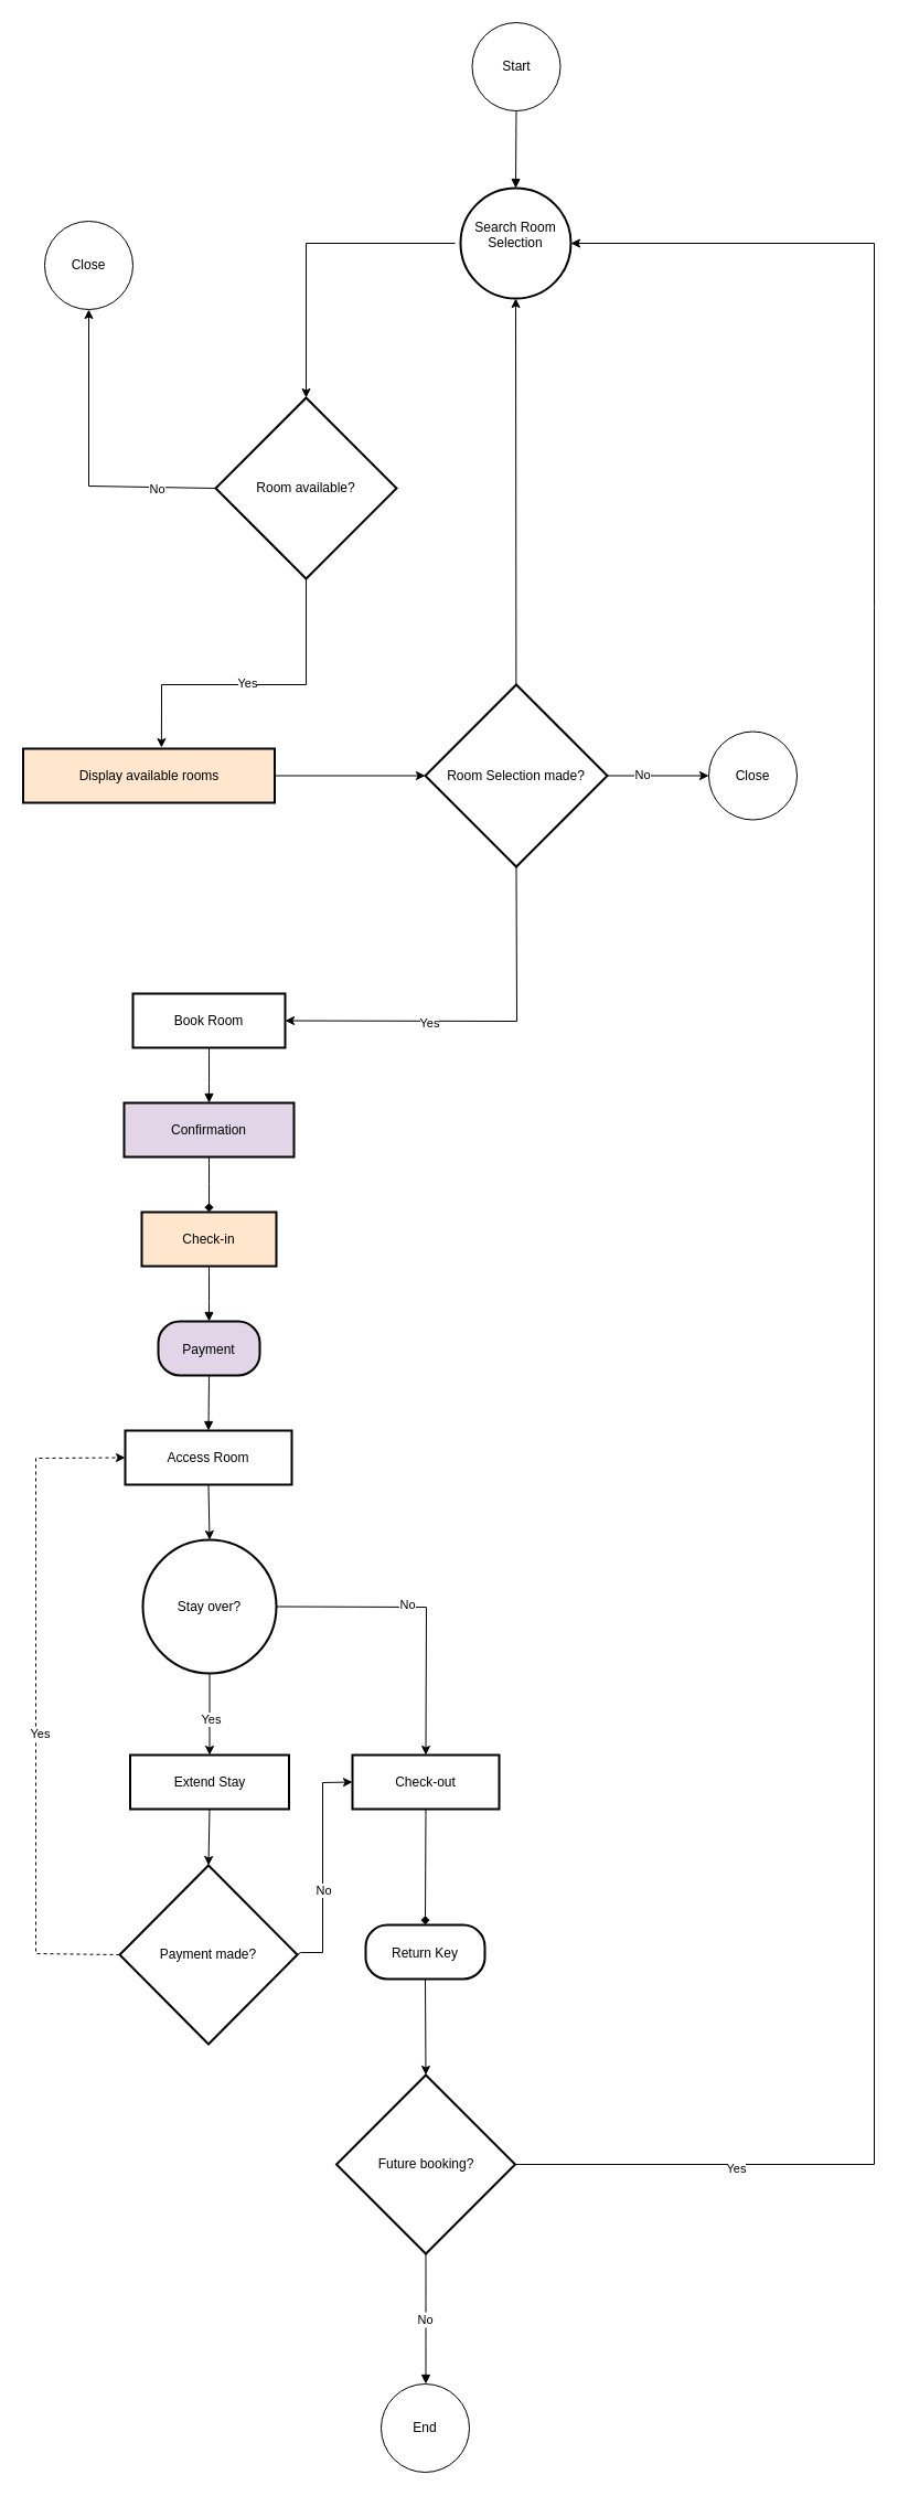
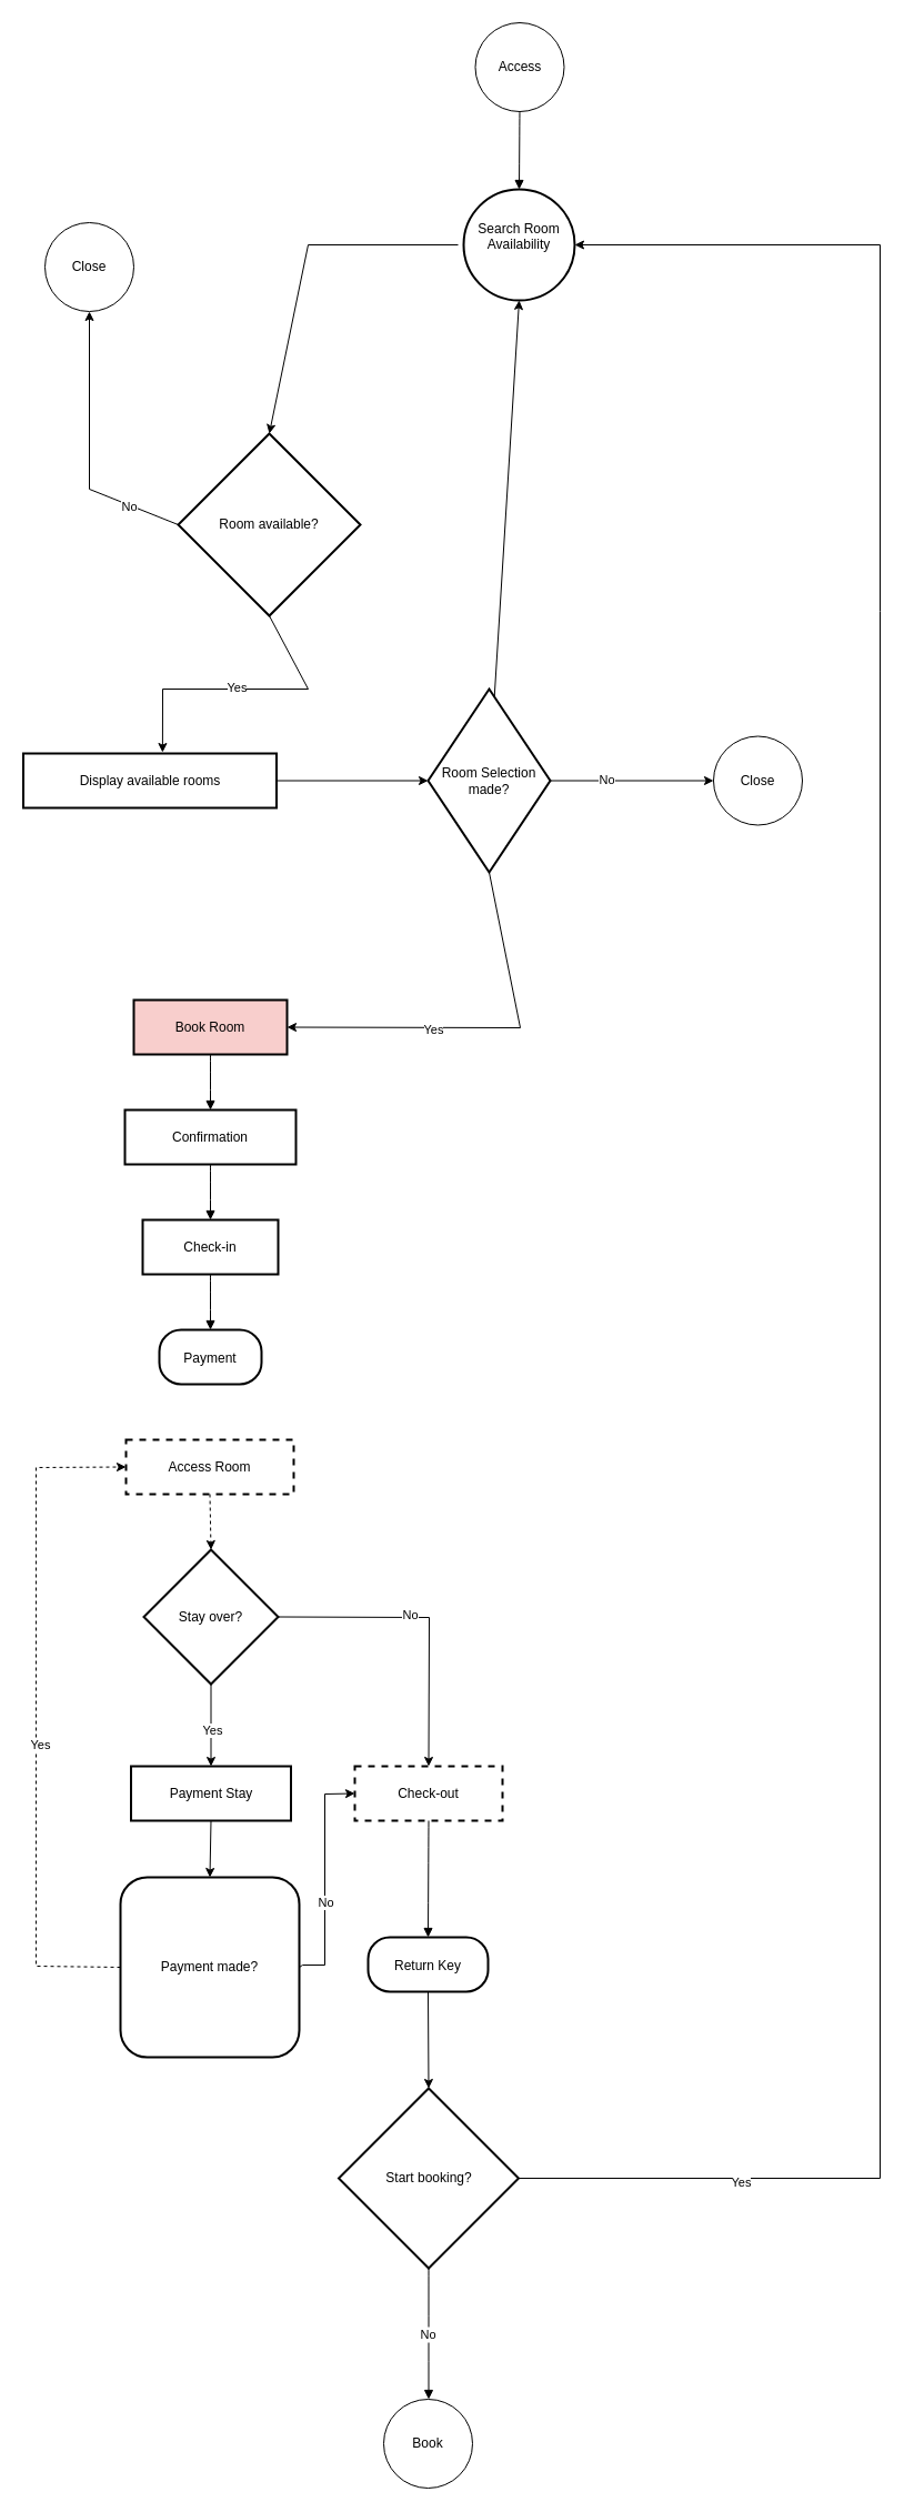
  <mxCell id="0" />
  <mxCell id="1" parent="0" />
- <mxCell id="2" value="Search Room&#10;Selection&#10;" style="ellipse;aspect=fixed;strokeWidth=2;whiteSpace=wrap;" parent="1" vertex="1"><mxGeometry x="417" y="170" width="100" height="100" as="geometry" /></mxCell>
- <mxCell id="3" value="Room available?" style="rhombus;strokeWidth=2;whiteSpace=wrap;" parent="1" vertex="1"><mxGeometry x="195" y="360" width="164" height="164" as="geometry" /></mxCell>
- <mxCell id="4" value="Display available rooms" style="whiteSpace=wrap;strokeWidth=2;fillColor=#ffe6cc;" parent="1" vertex="1"><mxGeometry x="20.5" y="678" width="228" height="49" as="geometry" /></mxCell>
- <mxCell id="5" value="Room Selection made?" style="rhombus;strokeWidth=2;whiteSpace=wrap;" parent="1" vertex="1"><mxGeometry x="385" y="620" width="165" height="165" as="geometry" /></mxCell>
- <mxCell id="6" value="Book Room" style="whiteSpace=wrap;strokeWidth=2;" parent="1" vertex="1"><mxGeometry x="120" y="900" width="138" height="49" as="geometry" /></mxCell>
- <mxCell id="7" value="Confirmation" style="whiteSpace=wrap;strokeWidth=2;fillColor=#e1d5e7;" parent="1" vertex="1"><mxGeometry x="112" y="999" width="154" height="49" as="geometry" /></mxCell>
- <mxCell id="8" value="Check-in" style="whiteSpace=wrap;strokeWidth=2;fillColor=#ffe6cc;" parent="1" vertex="1"><mxGeometry x="128" y="1098" width="122" height="49" as="geometry" /></mxCell>
- <mxCell id="9" value="Payment" style="rounded=1;arcSize=40;strokeWidth=2;fillColor=#e1d5e7;" parent="1" vertex="1"><mxGeometry x="143" y="1197" width="92" height="49" as="geometry" /></mxCell>
- <mxCell id="10" value="Access Room" style="whiteSpace=wrap;strokeWidth=2;" parent="1" vertex="1"><mxGeometry x="113" y="1296" width="151" height="49" as="geometry" /></mxCell>
- <mxCell id="11" value="Stay over?" style="ellipse;strokeWidth=2;whiteSpace=wrap;" parent="1" vertex="1"><mxGeometry x="129" y="1395" width="121" height="121" as="geometry" /></mxCell>
- <mxCell id="12" value="Extend Stay" style="whiteSpace=wrap;strokeWidth=2;" parent="1" vertex="1"><mxGeometry x="117.5" y="1590" width="144" height="49" as="geometry" /></mxCell>
- <mxCell id="13" value="Payment made?" style="rhombus;strokeWidth=2;whiteSpace=wrap;" parent="1" vertex="1"><mxGeometry x="108" y="1690" width="161" height="162" as="geometry" /></mxCell>
- <mxCell id="14" value="Check-out" style="whiteSpace=wrap;strokeWidth=2;" parent="1" vertex="1"><mxGeometry x="319" y="1590" width="133" height="49" as="geometry" /></mxCell>
+ <mxCell id="2" value="Search Room&#10;Availability&#10;" style="ellipse;aspect=fixed;strokeWidth=2;whiteSpace=wrap;" parent="1" vertex="1"><mxGeometry x="417" y="170" width="100" height="100" as="geometry" /></mxCell>
+ <mxCell id="3" value="Room available?" style="rhombus;strokeWidth=2;whiteSpace=wrap;" parent="1" vertex="1"><mxGeometry x="160" y="390" width="164" height="164" as="geometry" /></mxCell>
+ <mxCell id="4" value="Display available rooms" style="whiteSpace=wrap;strokeWidth=2;" parent="1" vertex="1"><mxGeometry x="20.5" y="678" width="228" height="49" as="geometry" /></mxCell>
+ <mxCell id="5" value="Room Selection made?" style="rhombus;strokeWidth=2;whiteSpace=wrap;" parent="1" vertex="1"><mxGeometry x="385" y="620" width="110" height="165" as="geometry" /></mxCell>
+ <mxCell id="6" value="Book Room" style="whiteSpace=wrap;strokeWidth=2;fillColor=#f8cecc;" parent="1" vertex="1"><mxGeometry x="120" y="900" width="138" height="49" as="geometry" /></mxCell>
+ <mxCell id="7" value="Confirmation" style="whiteSpace=wrap;strokeWidth=2;" parent="1" vertex="1"><mxGeometry x="112" y="999" width="154" height="49" as="geometry" /></mxCell>
+ <mxCell id="8" value="Check-in" style="whiteSpace=wrap;strokeWidth=2;" parent="1" vertex="1"><mxGeometry x="128" y="1098" width="122" height="49" as="geometry" /></mxCell>
+ <mxCell id="9" value="Payment" style="rounded=1;arcSize=40;strokeWidth=2" parent="1" vertex="1"><mxGeometry x="143" y="1197" width="92" height="49" as="geometry" /></mxCell>
+ <mxCell id="10" value="Access Room" style="whiteSpace=wrap;strokeWidth=2;dashed=1;" parent="1" vertex="1"><mxGeometry x="113" y="1296" width="151" height="49" as="geometry" /></mxCell>
+ <mxCell id="11" value="Stay over?" style="rhombus;strokeWidth=2;whiteSpace=wrap;" parent="1" vertex="1"><mxGeometry x="129" y="1395" width="121" height="121" as="geometry" /></mxCell>
+ <mxCell id="12" value="Payment Stay" style="whiteSpace=wrap;strokeWidth=2;" parent="1" vertex="1"><mxGeometry x="117.5" y="1590" width="144" height="49" as="geometry" /></mxCell>
+ <mxCell id="13" value="Payment made?" style="strokeWidth=2;whiteSpace=wrap;rounded=1;" parent="1" vertex="1"><mxGeometry x="108" y="1690" width="161" height="162" as="geometry" /></mxCell>
+ <mxCell id="14" value="Check-out" style="whiteSpace=wrap;strokeWidth=2;dashed=1;" parent="1" vertex="1"><mxGeometry x="319" y="1590" width="133" height="49" as="geometry" /></mxCell>
  <mxCell id="15" value="Return Key" style="rounded=1;arcSize=40;strokeWidth=2" parent="1" vertex="1"><mxGeometry x="331" y="1744" width="108" height="49" as="geometry" /></mxCell>
- <mxCell id="16" value="Future booking?" style="rhombus;strokeWidth=2;whiteSpace=wrap;" parent="1" vertex="1"><mxGeometry x="304.5" y="1880" width="162" height="162" as="geometry" /></mxCell>
+ <mxCell id="16" value="Start booking?" style="rhombus;strokeWidth=2;whiteSpace=wrap;" parent="1" vertex="1"><mxGeometry x="304.5" y="1880" width="162" height="162" as="geometry" /></mxCell>
  <mxCell id="17" value="" style="curved=1;startArrow=none;endArrow=block;exitX=0.5;exitY=1;entryX=0.5;entryY=0;" parent="1" target="2" edge="1"><mxGeometry relative="1" as="geometry"><Array as="points" /><mxPoint x="467.5" y="97" as="sourcePoint" /></mxGeometry></mxCell>
  <mxCell id="18" value="" style="curved=1;startArrow=none;endArrow=block;exitX=0.5;exitY=1;entryX=0.5;entryY=0;" parent="1" source="6" target="7" edge="1"><mxGeometry relative="1" as="geometry"><Array as="points" /></mxGeometry></mxCell>
- <mxCell id="19" value="" style="curved=1;startArrow=none;endArrow=diamond;exitX=0.5;exitY=1;entryX=0.5;entryY=0;" parent="1" source="7" target="8" edge="1"><mxGeometry relative="1" as="geometry"><Array as="points" /></mxGeometry></mxCell>
+ <mxCell id="19" value="" style="curved=1;startArrow=none;endArrow=block;exitX=0.5;exitY=1;entryX=0.5;entryY=0;" parent="1" source="7" target="8" edge="1"><mxGeometry relative="1" as="geometry"><Array as="points" /></mxGeometry></mxCell>
  <mxCell id="20" value="" style="curved=1;startArrow=none;endArrow=block;exitX=0.5;exitY=1;entryX=0.5;entryY=0;" parent="1" source="8" target="9" edge="1"><mxGeometry relative="1" as="geometry"><Array as="points" /></mxGeometry></mxCell>
- <mxCell id="21" value="" style="curved=1;startArrow=none;endArrow=block;exitX=0.5;exitY=1;entryX=0.5;entryY=0;" parent="1" source="9" target="10" edge="1"><mxGeometry relative="1" as="geometry"><Array as="points" /></mxGeometry></mxCell>
- <mxCell id="22" value="" style="curved=1;startArrow=none;endArrow=diamond;exitX=0.5;exitY=0.99;entryX=0.5;entryY=0.01;" parent="1" source="14" target="15" edge="1"><mxGeometry relative="1" as="geometry"><Array as="points" /></mxGeometry></mxCell>
+ <mxCell id="22" value="" style="curved=1;startArrow=none;endArrow=block;exitX=0.5;exitY=0.99;entryX=0.5;entryY=0.01;" parent="1" source="14" target="15" edge="1"><mxGeometry relative="1" as="geometry"><Array as="points" /></mxGeometry></mxCell>
  <mxCell id="23" value="No" style="curved=1;startArrow=none;endArrow=block;exitX=0.5;exitY=1;entryX=0.5;entryY=0.01;" parent="1" source="16" edge="1"><mxGeometry relative="1" as="geometry"><Array as="points" /><mxPoint x="385.5" y="2160" as="targetPoint" /></mxGeometry></mxCell>
  <mxCell id="24" value="" style="endArrow=classic;html=1;rounded=0;entryX=0.5;entryY=1;entryDx=0;entryDy=0;" edge="1" parent="1" source="5" target="2"><mxGeometry width="50" height="50" relative="1" as="geometry"><mxPoint x="392" y="500" as="sourcePoint" /><mxPoint x="482" y="280" as="targetPoint" /></mxGeometry></mxCell>
  <mxCell id="25" value="" style="endArrow=classic;html=1;rounded=0;entryX=0.5;entryY=1;entryDx=0;entryDy=0;exitX=0;exitY=0.5;exitDx=0;exitDy=0;" edge="1" parent="1" source="3" target="28"><mxGeometry width="50" height="50" relative="1" as="geometry"><mxPoint x="392" y="500" as="sourcePoint" /><mxPoint x="442" y="450" as="targetPoint" /><Array as="points"><mxPoint x="80" y="440" /></Array></mxGeometry></mxCell>
  <mxCell id="26" value="No" style="edgeLabel;html=1;align=center;verticalAlign=middle;resizable=0;points=[];" vertex="1" connectable="0" parent="25"><mxGeometry x="-0.612" y="1" relative="1" as="geometry"><mxPoint as="offset" /></mxGeometry></mxCell>
  <mxCell id="27" value="" style="endArrow=classic;html=1;rounded=0;entryX=0.5;entryY=0;entryDx=0;entryDy=0;" edge="1" parent="1" target="3"><mxGeometry width="50" height="50" relative="1" as="geometry"><mxPoint x="412" y="220" as="sourcePoint" /><mxPoint x="442" y="450" as="targetPoint" /><Array as="points"><mxPoint x="277" y="220" /></Array></mxGeometry></mxCell>
  <mxCell id="28" value="Close" style="ellipse;whiteSpace=wrap;html=1;aspect=fixed;" vertex="1" parent="1"><mxGeometry x="40" y="200" width="80" height="80" as="geometry" /></mxCell>
  <mxCell id="29" value="" style="endArrow=classic;html=1;rounded=0;exitX=0.5;exitY=1;exitDx=0;exitDy=0;entryX=0.55;entryY=-0.02;entryDx=0;entryDy=0;entryPerimeter=0;" edge="1" parent="1" source="3" target="4"><mxGeometry width="50" height="50" relative="1" as="geometry"><mxPoint x="392" y="620" as="sourcePoint" /><mxPoint x="442" y="570" as="targetPoint" /><Array as="points"><mxPoint x="277" y="620" /><mxPoint x="146" y="620" /></Array></mxGeometry></mxCell>
  <mxCell id="30" value="Yes" style="edgeLabel;html=1;align=center;verticalAlign=middle;resizable=0;points=[];" vertex="1" connectable="0" parent="29"><mxGeometry x="0.056" y="-2" relative="1" as="geometry"><mxPoint as="offset" /></mxGeometry></mxCell>
  <mxCell id="31" value="" style="endArrow=classic;html=1;rounded=0;exitX=1;exitY=0.5;exitDx=0;exitDy=0;entryX=0;entryY=0.5;entryDx=0;entryDy=0;" edge="1" parent="1" source="4" target="5"><mxGeometry width="50" height="50" relative="1" as="geometry"><mxPoint x="392" y="620" as="sourcePoint" /><mxPoint x="442" y="570" as="targetPoint" /></mxGeometry></mxCell>
  <mxCell id="32" value="" style="endArrow=classic;html=1;rounded=0;entryX=1;entryY=0.5;entryDx=0;entryDy=0;exitX=0.5;exitY=1;exitDx=0;exitDy=0;" edge="1" parent="1" source="5" target="6"><mxGeometry width="50" height="50" relative="1" as="geometry"><mxPoint x="392" y="890" as="sourcePoint" /><mxPoint x="442" y="840" as="targetPoint" /><Array as="points"><mxPoint x="468" y="925" /></Array></mxGeometry></mxCell>
  <mxCell id="33" value="Yes" style="edgeLabel;html=1;align=center;verticalAlign=middle;resizable=0;points=[];" vertex="1" connectable="0" parent="32"><mxGeometry x="0.251" y="2" relative="1" as="geometry"><mxPoint as="offset" /></mxGeometry></mxCell>
- <mxCell id="34" value="Start" style="ellipse;whiteSpace=wrap;html=1;aspect=fixed;" vertex="1" parent="1"><mxGeometry x="427.5" y="20" width="80" height="80" as="geometry" /></mxCell>
+ <mxCell id="34" value="Access" style="ellipse;whiteSpace=wrap;html=1;aspect=fixed;" vertex="1" parent="1"><mxGeometry x="427.5" y="20" width="80" height="80" as="geometry" /></mxCell>
  <mxCell id="35" value="Close" style="ellipse;whiteSpace=wrap;html=1;aspect=fixed;" vertex="1" parent="1"><mxGeometry x="642" y="662.5" width="80" height="80" as="geometry" /></mxCell>
  <mxCell id="36" value="" style="endArrow=classic;html=1;rounded=0;entryX=0;entryY=0.5;entryDx=0;entryDy=0;exitX=1;exitY=0.5;exitDx=0;exitDy=0;" edge="1" parent="1" source="5" target="35"><mxGeometry width="50" height="50" relative="1" as="geometry"><mxPoint x="392" y="590" as="sourcePoint" /><mxPoint x="442" y="540" as="targetPoint" /></mxGeometry></mxCell>
  <mxCell id="37" value="No" style="edgeLabel;html=1;align=center;verticalAlign=middle;resizable=0;points=[];" vertex="1" connectable="0" parent="36"><mxGeometry x="-0.326" y="2" relative="1" as="geometry"><mxPoint y="1" as="offset" /></mxGeometry></mxCell>
  <mxCell id="38" value="" style="endArrow=classic;html=1;rounded=0;exitX=0.5;exitY=1;exitDx=0;exitDy=0;entryX=0.5;entryY=0;entryDx=0;entryDy=0;" edge="1" parent="1" source="11" target="12"><mxGeometry width="50" height="50" relative="1" as="geometry"><mxPoint x="392" y="1430" as="sourcePoint" /><mxPoint x="442" y="1380" as="targetPoint" /></mxGeometry></mxCell>
  <mxCell id="39" value="Yes" style="edgeLabel;html=1;align=center;verticalAlign=middle;resizable=0;points=[];" vertex="1" connectable="0" parent="38"><mxGeometry x="0.108" y="1" relative="1" as="geometry"><mxPoint as="offset" /></mxGeometry></mxCell>
  <mxCell id="40" value="" style="endArrow=classic;html=1;rounded=0;exitX=1;exitY=0.5;exitDx=0;exitDy=0;entryX=0.5;entryY=0;entryDx=0;entryDy=0;" edge="1" parent="1" source="11" target="14"><mxGeometry width="50" height="50" relative="1" as="geometry"><mxPoint x="392" y="1670" as="sourcePoint" /><mxPoint x="442" y="1620" as="targetPoint" /><Array as="points"><mxPoint x="386" y="1456" /></Array></mxGeometry></mxCell>
  <mxCell id="41" value="No" style="edgeLabel;html=1;align=center;verticalAlign=middle;resizable=0;points=[];" vertex="1" connectable="0" parent="40"><mxGeometry x="-0.126" y="2" relative="1" as="geometry"><mxPoint as="offset" /></mxGeometry></mxCell>
  <mxCell id="42" value="" style="endArrow=classic;html=1;rounded=0;exitX=0;exitY=0.5;exitDx=0;exitDy=0;entryX=0;entryY=0.5;entryDx=0;entryDy=0;dashed=1;" edge="1" parent="1" source="13" target="10"><mxGeometry width="50" height="50" relative="1" as="geometry"><mxPoint x="392" y="1670" as="sourcePoint" /><mxPoint x="442" y="1620" as="targetPoint" /><Array as="points"><mxPoint x="32" y="1770" /><mxPoint x="32" y="1321" /></Array></mxGeometry></mxCell>
  <mxCell id="43" value="Yes" style="edgeLabel;html=1;align=center;verticalAlign=middle;resizable=0;points=[];" vertex="1" connectable="0" parent="42"><mxGeometry x="-0.089" y="-3" relative="1" as="geometry"><mxPoint as="offset" /></mxGeometry></mxCell>
  <mxCell id="44" value="" style="endArrow=classic;html=1;rounded=0;exitX=0.5;exitY=1;exitDx=0;exitDy=0;entryX=0.5;entryY=0;entryDx=0;entryDy=0;" edge="1" parent="1" source="12" target="13"><mxGeometry width="50" height="50" relative="1" as="geometry"><mxPoint x="392" y="1670" as="sourcePoint" /><mxPoint x="442" y="1620" as="targetPoint" /></mxGeometry></mxCell>
  <mxCell id="45" value="" style="endArrow=classic;html=1;rounded=0;exitX=1;exitY=0.5;exitDx=0;exitDy=0;entryX=0;entryY=0.5;entryDx=0;entryDy=0;" edge="1" parent="1" source="13" target="14"><mxGeometry width="50" height="50" relative="1" as="geometry"><mxPoint x="392" y="1790" as="sourcePoint" /><mxPoint x="312" y="1615" as="targetPoint" /><Array as="points"><mxPoint x="272" y="1769" /><mxPoint x="292" y="1769" /><mxPoint x="292" y="1615" /></Array></mxGeometry></mxCell>
  <mxCell id="46" value="No" style="edgeLabel;html=1;align=center;verticalAlign=middle;resizable=0;points=[];" vertex="1" connectable="0" parent="45"><mxGeometry x="-0.222" relative="1" as="geometry"><mxPoint as="offset" /></mxGeometry></mxCell>
- <mxCell id="47" value="" style="endArrow=classic;html=1;rounded=0;entryX=0.5;entryY=0;entryDx=0;entryDy=0;exitX=0.5;exitY=1;exitDx=0;exitDy=0;" edge="1" parent="1" source="10" target="11"><mxGeometry width="50" height="50" relative="1" as="geometry"><mxPoint x="392" y="1520" as="sourcePoint" /><mxPoint x="442" y="1470" as="targetPoint" /></mxGeometry></mxCell>
+ <mxCell id="47" value="" style="endArrow=classic;html=1;rounded=0;entryX=0.5;entryY=0;entryDx=0;entryDy=0;exitX=0.5;exitY=1;exitDx=0;exitDy=0;dashed=1;" edge="1" parent="1" source="10" target="11"><mxGeometry width="50" height="50" relative="1" as="geometry"><mxPoint x="392" y="1520" as="sourcePoint" /><mxPoint x="442" y="1470" as="targetPoint" /></mxGeometry></mxCell>
  <mxCell id="48" value="" style="endArrow=classic;html=1;rounded=0;exitX=0.5;exitY=1;exitDx=0;exitDy=0;entryX=0.5;entryY=0;entryDx=0;entryDy=0;" edge="1" parent="1" source="15" target="16"><mxGeometry width="50" height="50" relative="1" as="geometry"><mxPoint x="392" y="2090" as="sourcePoint" /><mxPoint x="442" y="2040" as="targetPoint" /></mxGeometry></mxCell>
  <mxCell id="49" value="" style="endArrow=classic;html=1;rounded=0;exitX=1;exitY=0.5;exitDx=0;exitDy=0;entryX=1;entryY=0.5;entryDx=0;entryDy=0;" edge="1" parent="1" source="16" target="2"><mxGeometry width="50" height="50" relative="1" as="geometry"><mxPoint x="392" y="2090" as="sourcePoint" /><mxPoint x="442" y="2040" as="targetPoint" /><Array as="points"><mxPoint x="792" y="1961" /><mxPoint x="792" y="550" /><mxPoint x="792" y="220" /></Array></mxGeometry></mxCell>
  <mxCell id="50" value="Yes" style="edgeLabel;html=1;align=center;verticalAlign=middle;resizable=0;points=[];" vertex="1" connectable="0" parent="49"><mxGeometry x="-0.829" y="-3" relative="1" as="geometry"><mxPoint as="offset" /></mxGeometry></mxCell>
- <mxCell id="51" value="End" style="ellipse;whiteSpace=wrap;html=1;aspect=fixed;" vertex="1" parent="1"><mxGeometry x="345" y="2160" width="80" height="80" as="geometry" /></mxCell>
+ <mxCell id="51" value="Book" style="ellipse;whiteSpace=wrap;html=1;aspect=fixed;" vertex="1" parent="1"><mxGeometry x="345" y="2160" width="80" height="80" as="geometry" /></mxCell>
